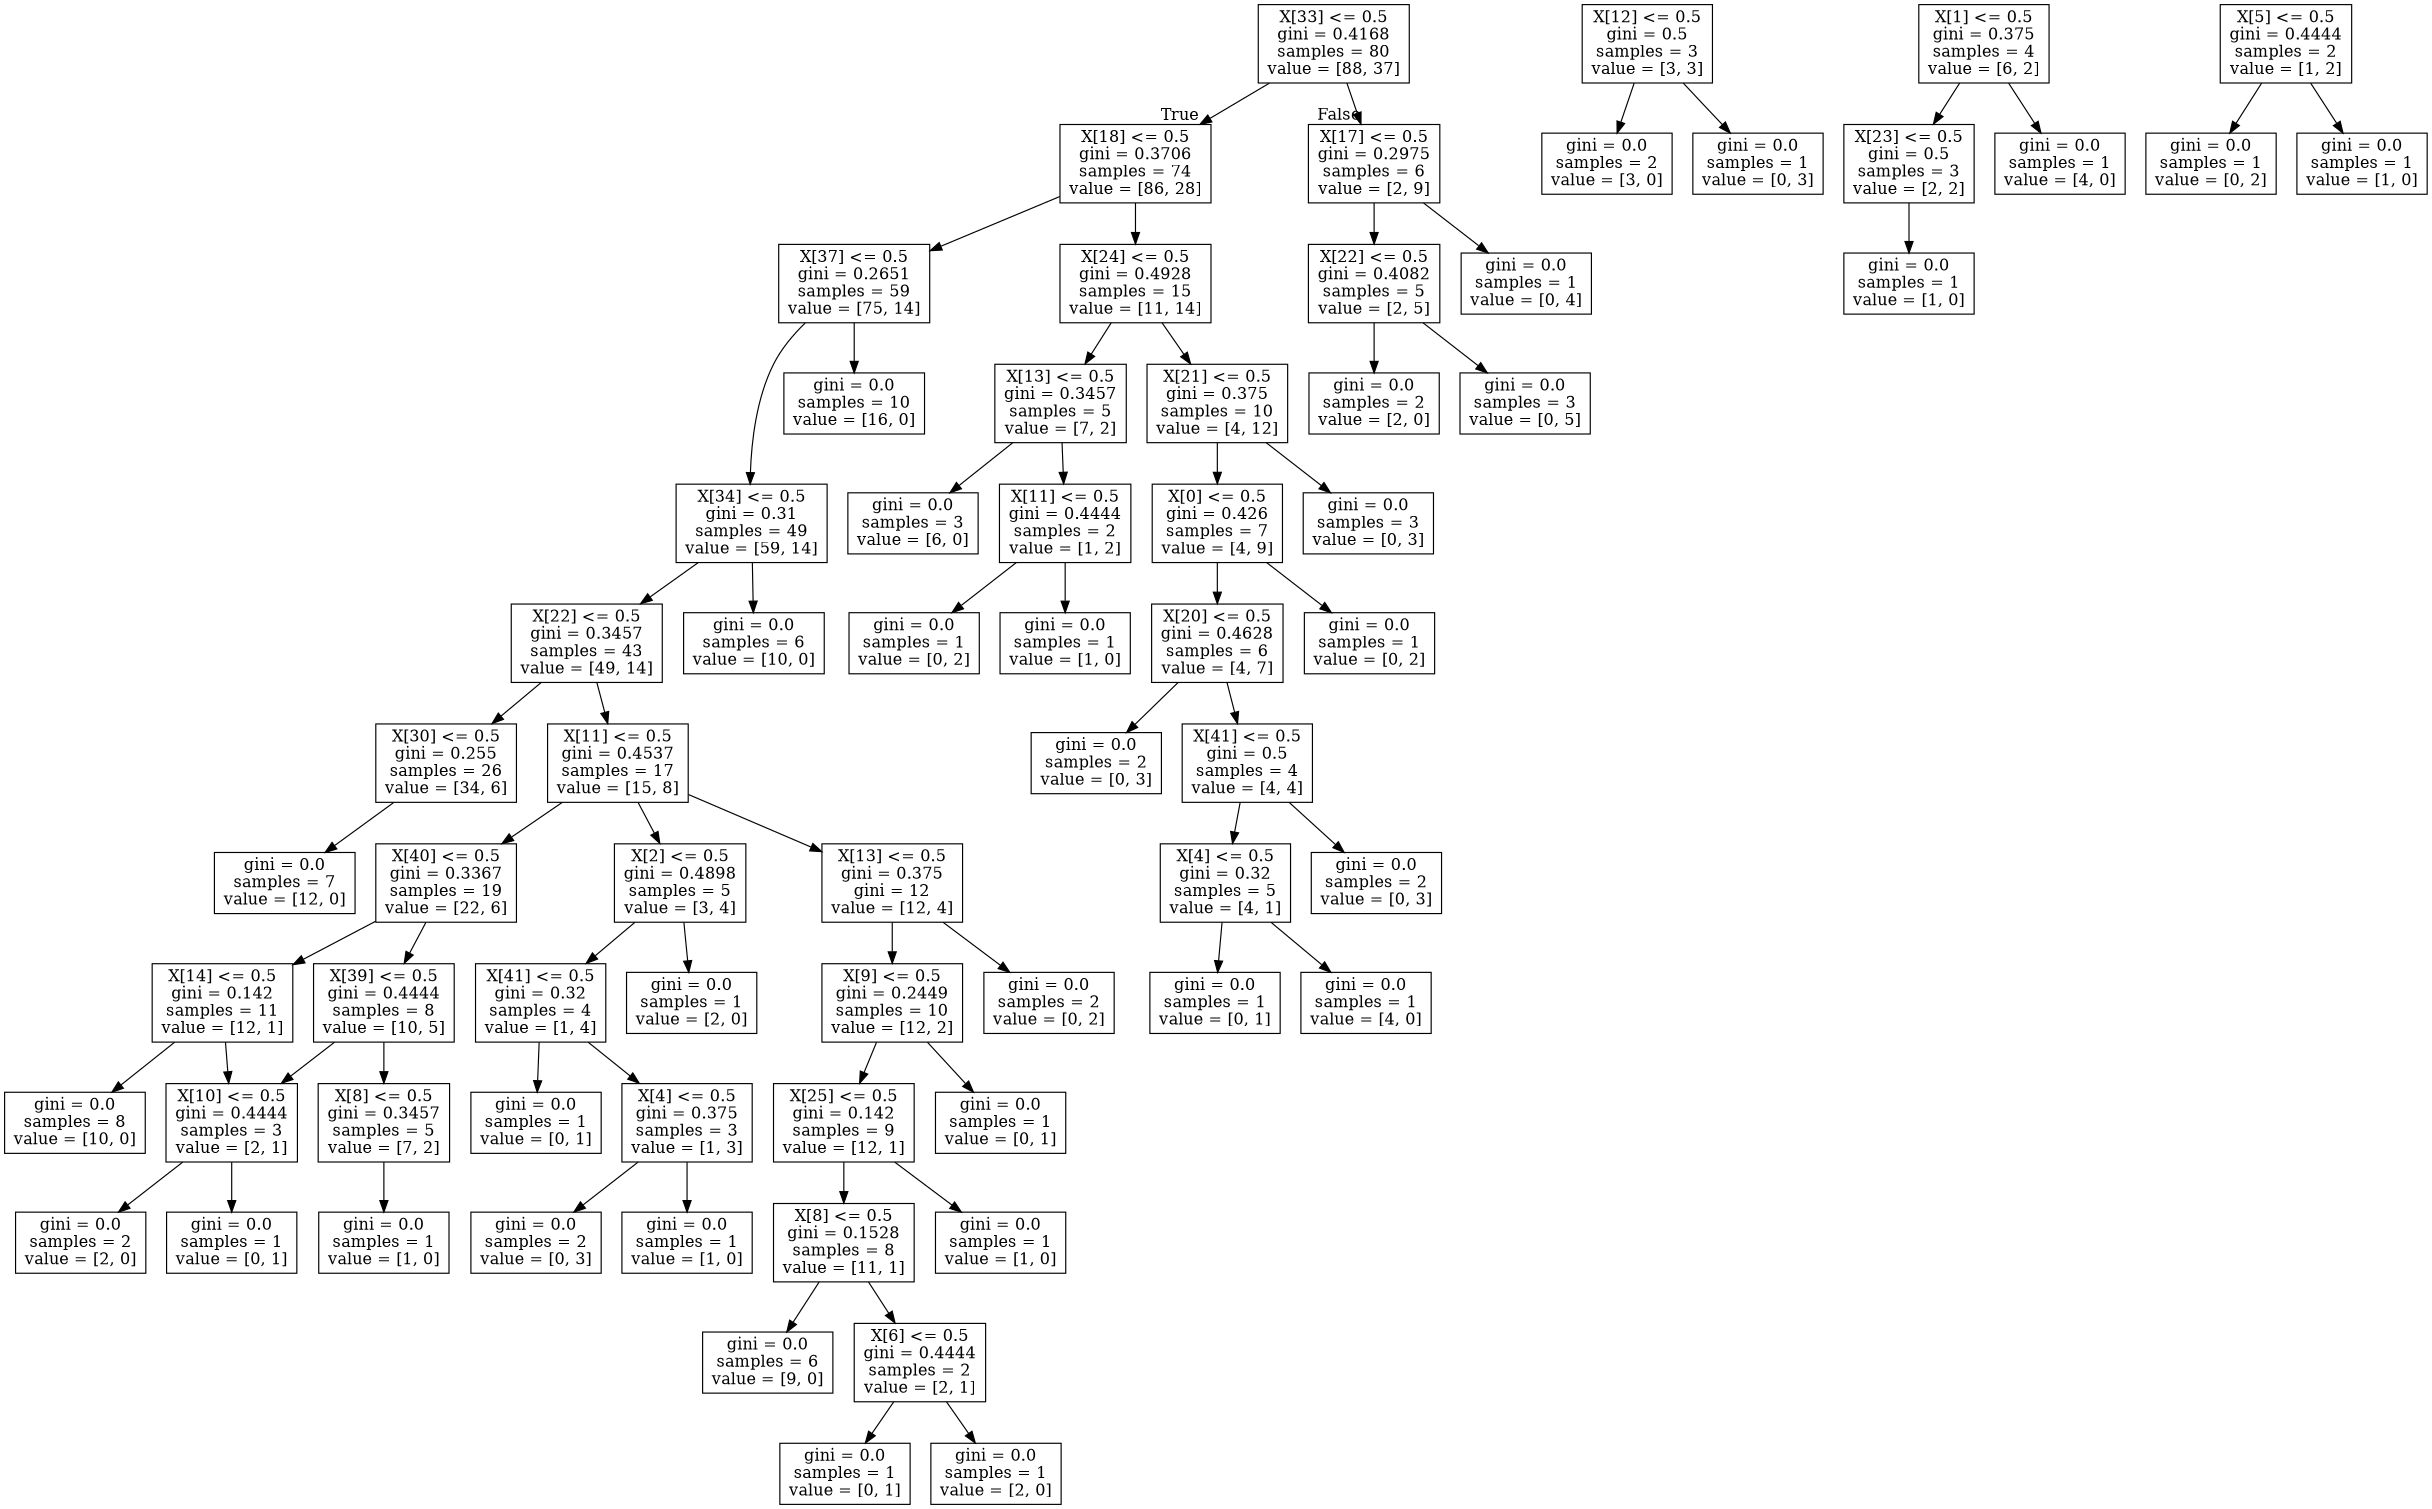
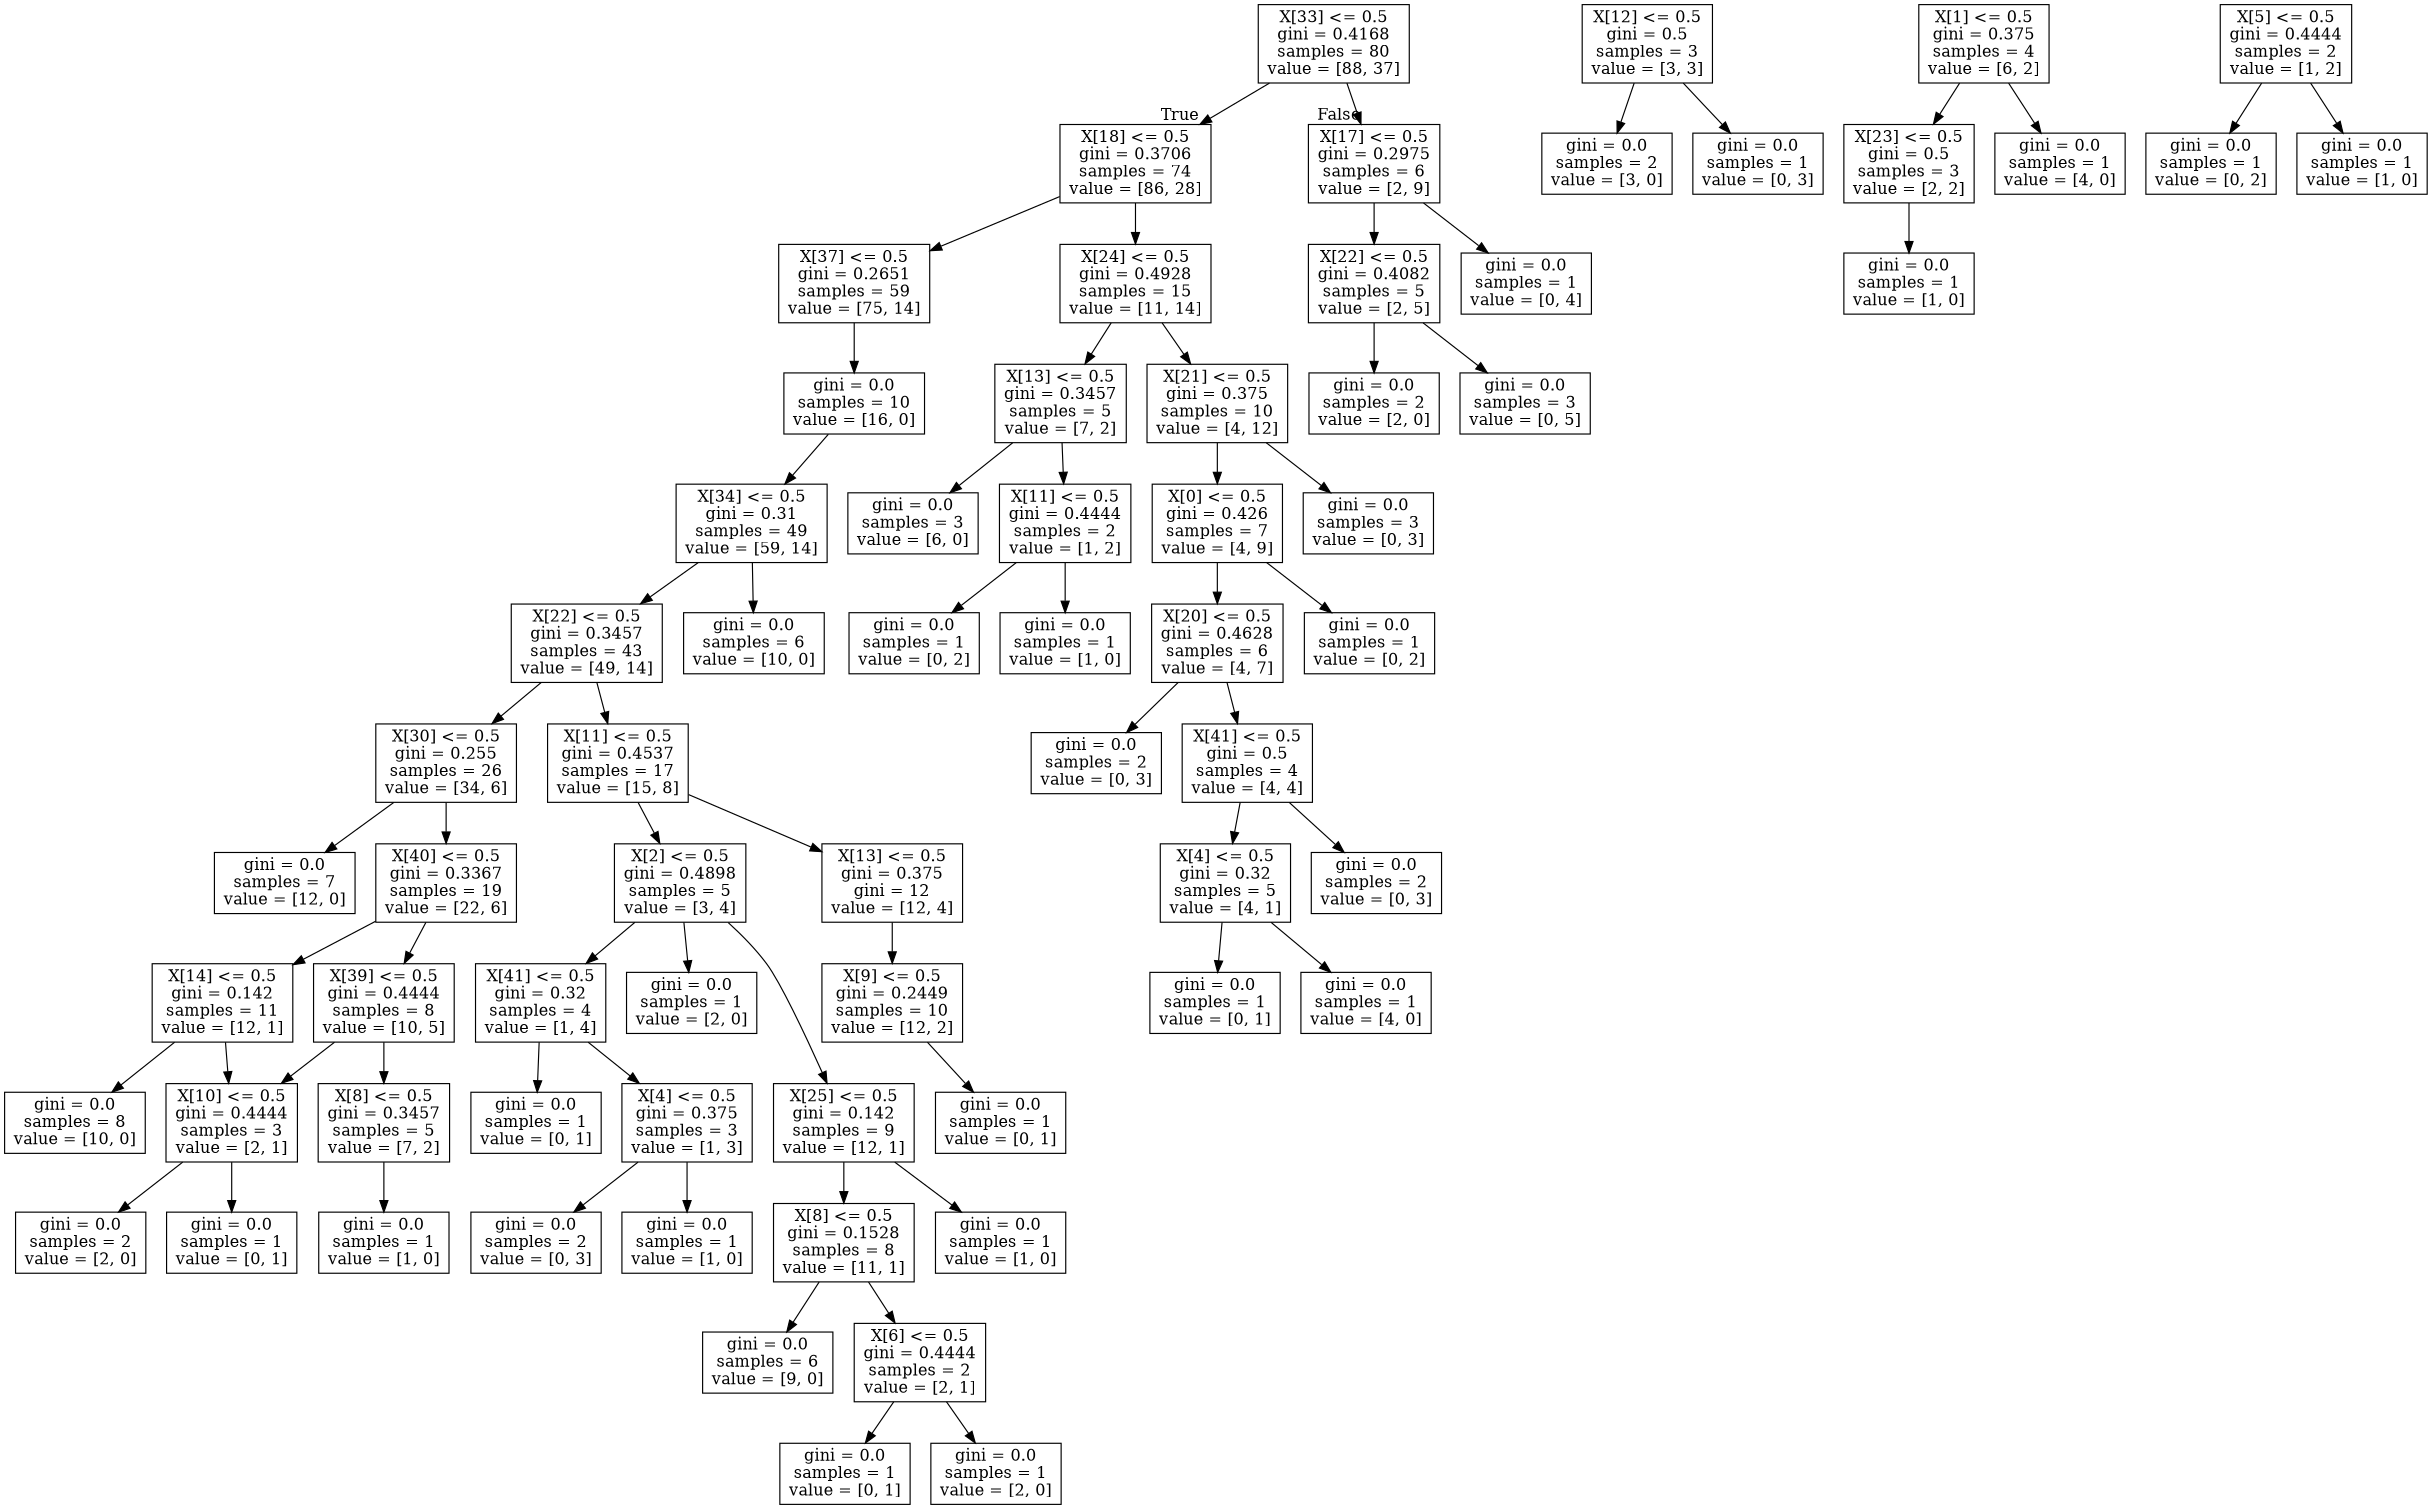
  digraph {
    node [shape=box]
    n1 [label="X[33] <= 0.5\ngini = 0.4168\nsamples = 80\nvalue = [88, 37]"]
    n2 [label="X[18] <= 0.5\ngini = 0.3706\nsamples = 74\nvalue = [86, 28]"]
    n3 [label="X[17] <= 0.5\ngini = 0.2975\nsamples = 6\nvalue = [2, 9]"]
    n4 [label="X[37] <= 0.5\ngini = 0.2651\nsamples = 59\nvalue = [75, 14]"]
    n5 [label="X[24] <= 0.5\ngini = 0.4928\nsamples = 15\nvalue = [11, 14]"]
    n6 [label="X[22] <= 0.5\ngini = 0.4082\nsamples = 5\nvalue = [2, 5]"]
    n7 [label="gini = 0.0\nsamples = 1\nvalue = [0, 4]"]
    n8 [label="X[34] <= 0.5\ngini = 0.31\nsamples = 49\nvalue = [59, 14]"]
    n9 [label="gini = 0.0\nsamples = 10\nvalue = [16, 0]"]
    n10 [label="X[13] <= 0.5\ngini = 0.3457\nsamples = 5\nvalue = [7, 2]"]
    n11 [label="X[21] <= 0.5\ngini = 0.375\nsamples = 10\nvalue = [4, 12]"]
    n12 [label="X[22] <= 0.5\ngini = 0.3457\nsamples = 43\nvalue = [49, 14]"]
    n13 [label="gini = 0.0\nsamples = 6\nvalue = [10, 0]"]
    n14 [label="X[30] <= 0.5\ngini = 0.255\nsamples = 26\nvalue = [34, 6]"]
    n15 [label="X[11] <= 0.5\ngini = 0.4537\nsamples = 17\nvalue = [15, 8]"]
    n16 [label="X[40] <= 0.5\ngini = 0.3367\nsamples = 19\nvalue = [22, 6]"]
    n17 [label="gini = 0.0\nsamples = 7\nvalue = [12, 0]"]
    n18 [label="X[2] <= 0.5\ngini = 0.4898\nsamples = 5\nvalue = [3, 4]"]
    n19 [label="X[13] <= 0.5\ngini = 0.375\ngini = 12\nvalue = [12, 4]"]
    n20 [label="X[14] <= 0.5\ngini = 0.142\nsamples = 11\nvalue = [12, 1]"]
    n21 [label="X[39] <= 0.5\ngini = 0.4444\nsamples = 8\nvalue = [10, 5]"]
    n22 [label="gini = 0.0\nsamples = 8\nvalue = [10, 0]"]
    n23 [label="X[10] <= 0.5\ngini = 0.4444\nsamples = 3\nvalue = [2, 1]"]
    n24 [label="X[8] <= 0.5\ngini = 0.3457\nsamples = 5\nvalue = [7, 2]"]
    n25 [label="gini = 0.0\nsamples = 2\nvalue = [2, 0]"]
    n26 [label="gini = 0.0\nsamples = 1\nvalue = [0, 1]"]
    n27 [label="X[12] <= 0.5\ngini = 0.5\nsamples = 3\nvalue = [3, 3]"]
    n28 [label="gini = 0.0\nsamples = 2\nvalue = [3, 0]"]
    n29 [label="gini = 0.0\nsamples = 1\nvalue = [0, 3]"]
    n30 [label="gini = 0.0\nsamples = 1\nvalue = [1, 0]"]
    n31 [label="X[1] <= 0.5\ngini = 0.375\nsamples = 4\nvalue = [6, 2]"]
    n32 [label="X[23] <= 0.5\ngini = 0.5\nsamples = 3\nvalue = [2, 2]"]
    n33 [label="gini = 0.0\nsamples = 1\nvalue = [4, 0]"]
    n34 [label="gini = 0.0\nsamples = 1\nvalue = [1, 0]"]
    n35 [label="X[5] <= 0.5\ngini = 0.4444\nsamples = 2\nvalue = [1, 2]"]
    n36 [label="gini = 0.0\nsamples = 1\nvalue = [0, 2]"]
    n37 [label="gini = 0.0\nsamples = 1\nvalue = [1, 0]"]
    n38 [label="X[41] <= 0.5\ngini = 0.32\nsamples = 4\nvalue = [1, 4]"]
    n39 [label="gini = 0.0\nsamples = 1\nvalue = [2, 0]"]
    n40 [label="X[9] <= 0.5\ngini = 0.2449\nsamples = 10\nvalue = [12, 2]"]
-   n41 [label="gini = 0.0\nsamples = 2\nvalue = [0, 2]"]
    n42 [label="gini = 0.0\nsamples = 1\nvalue = [0, 1]"]
    n43 [label="X[4] <= 0.5\ngini = 0.375\nsamples = 3\nvalue = [1, 3]"]
    n44 [label="gini = 0.0\nsamples = 2\nvalue = [0, 3]"]
    n45 [label="gini = 0.0\nsamples = 1\nvalue = [1, 0]"]
    n46 [label="X[25] <= 0.5\ngini = 0.142\nsamples = 9\nvalue = [12, 1]"]
    n47 [label="gini = 0.0\nsamples = 1\nvalue = [0, 1]"]
    n48 [label="X[8] <= 0.5\ngini = 0.1528\nsamples = 8\nvalue = [11, 1]"]
    n49 [label="gini = 0.0\nsamples = 1\nvalue = [1, 0]"]
    n50 [label="gini = 0.0\nsamples = 6\nvalue = [9, 0]"]
    n51 [label="X[6] <= 0.5\ngini = 0.4444\nsamples = 2\nvalue = [2, 1]"]
    n52 [label="gini = 0.0\nsamples = 1\nvalue = [0, 1]"]
    n53 [label="gini = 0.0\nsamples = 1\nvalue = [2, 0]"]
    n54 [label="gini = 0.0\nsamples = 3\nvalue = [6, 0]"]
    n55 [label="X[11] <= 0.5\ngini = 0.4444\nsamples = 2\nvalue = [1, 2]"]
    n56 [label="X[0] <= 0.5\ngini = 0.426\nsamples = 7\nvalue = [4, 9]"]
    n57 [label="gini = 0.0\nsamples = 3\nvalue = [0, 3]"]
    n58 [label="gini = 0.0\nsamples = 1\nvalue = [0, 2]"]
    n59 [label="gini = 0.0\nsamples = 1\nvalue = [1, 0]"]
    n60 [label="X[20] <= 0.5\ngini = 0.4628\nsamples = 6\nvalue = [4, 7]"]
    n61 [label="gini = 0.0\nsamples = 1\nvalue = [0, 2]"]
    n62 [label="gini = 0.0\nsamples = 2\nvalue = [0, 3]"]
    n63 [label="X[41] <= 0.5\ngini = 0.5\nsamples = 4\nvalue = [4, 4]"]
    n64 [label="X[4] <= 0.5\ngini = 0.32\nsamples = 5\nvalue = [4, 1]"]
    n65 [label="gini = 0.0\nsamples = 2\nvalue = [0, 3]"]
    n66 [label="gini = 0.0\nsamples = 1\nvalue = [0, 1]"]
    n67 [label="gini = 0.0\nsamples = 1\nvalue = [4, 0]"]
    n68 [label="gini = 0.0\nsamples = 2\nvalue = [2, 0]"]
    n69 [label="gini = 0.0\nsamples = 3\nvalue = [0, 5]"]
    n1 -> n2 [headlabel=True labelangle=45 labeldistance=2.5]
    n1 -> n3 [headlabel=False labelangle=-45 labeldistance=2.5]
    n2 -> n4
    n2 -> n5
    n3 -> n6
    n3 -> n7
-   n4 -> n8
+   n9 -> n8
    n4 -> n9
    n5 -> n10
    n5 -> n11
    n6 -> n68
    n6 -> n69
    n8 -> n12
    n8 -> n13
    n10 -> n54
    n10 -> n55
    n11 -> n56
    n11 -> n57
    n12 -> n14
    n12 -> n15
-   n15 -> n16
+   n14 -> n16
    n14 -> n17
    n15 -> n18
    n15 -> n19
    n16 -> n20
    n16 -> n21
    n18 -> n38
    n18 -> n39
    n19 -> n40
-   n19 -> n41
    n20 -> n22
    n20 -> n23
    n21 -> n23
    n21 -> n24
    n23 -> n25
    n23 -> n26
    n24 -> n30
    n27 -> n28
    n27 -> n29
    n31 -> n32
    n31 -> n33
    n32 -> n34
    n35 -> n36
    n35 -> n37
    n38 -> n42
    n38 -> n43
-   n40 -> n46
+   n18 -> n46
    n40 -> n47
    n43 -> n44
    n43 -> n45
    n46 -> n48
    n46 -> n49
    n48 -> n50
    n48 -> n51
    n51 -> n52
    n51 -> n53
    n55 -> n58
    n55 -> n59
    n56 -> n60
    n56 -> n61
    n60 -> n62
    n60 -> n63
    n63 -> n64
    n63 -> n65
    n64 -> n66
    n64 -> n67
  }
